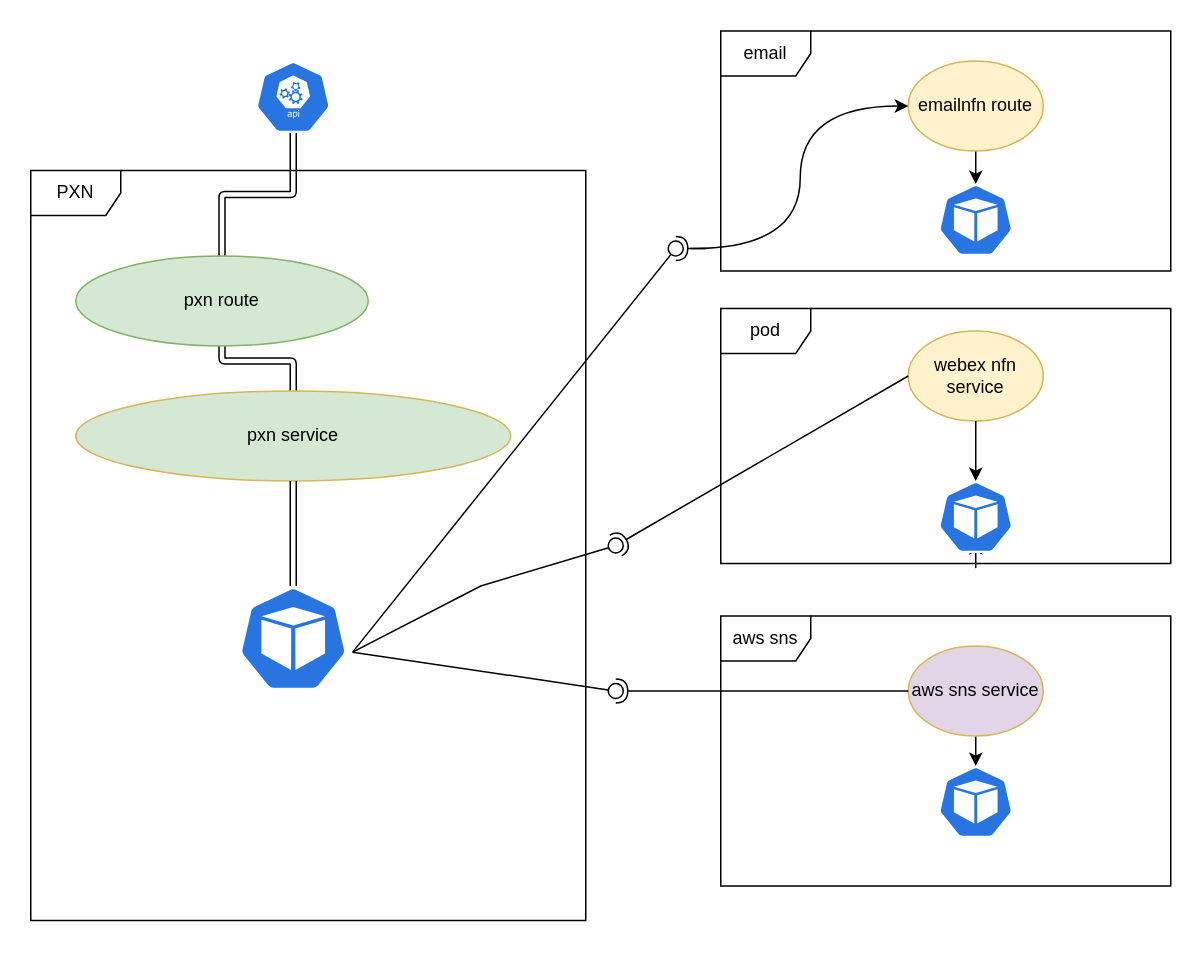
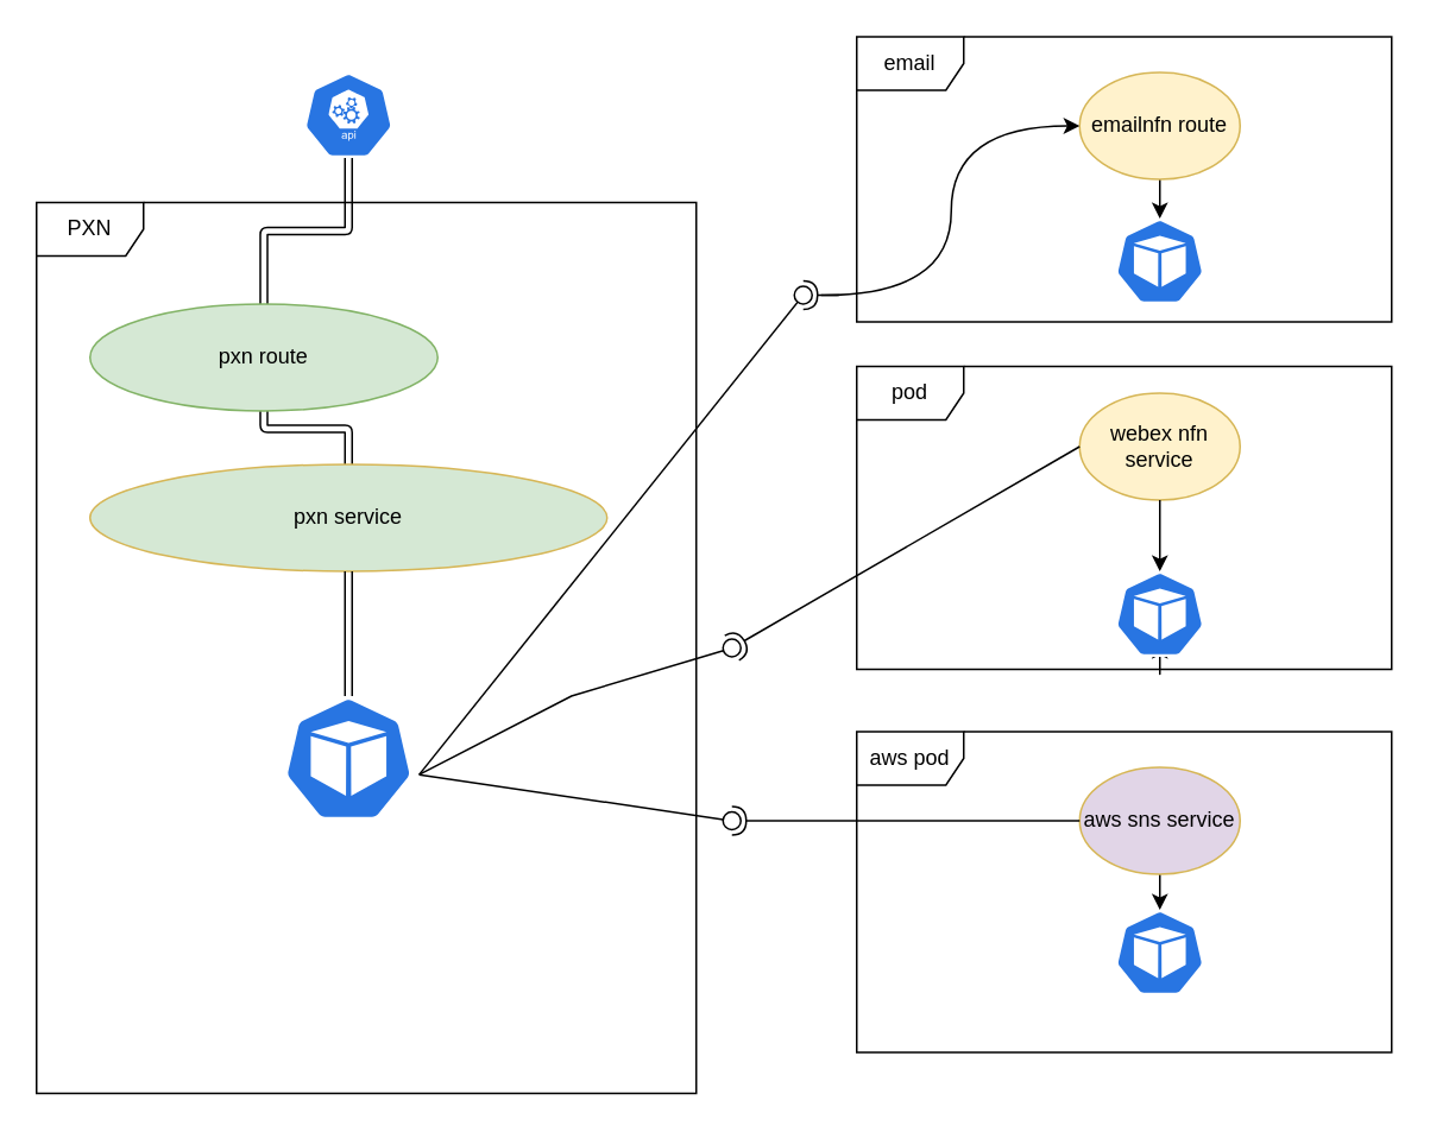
  <mxCell id="0" />
  <mxCell id="1" parent="0" />
  <mxCell id="2" value="PXN" style="shape=umlFrame;whiteSpace=wrap;html=1;" vertex="1" parent="1"><mxGeometry x="20" y="113" width="370" height="500" as="geometry" /></mxCell>
  <mxCell id="3" value="email" style="shape=umlFrame;whiteSpace=wrap;html=1;" vertex="1" parent="1"><mxGeometry x="480" y="20" width="300" height="160" as="geometry" /></mxCell>
- <mxCell id="4" value="aws sns" style="shape=umlFrame;whiteSpace=wrap;html=1;" vertex="1" parent="1"><mxGeometry x="480" y="410" width="300" height="180" as="geometry" /></mxCell>
+ <mxCell id="4" value="aws pod" style="shape=umlFrame;whiteSpace=wrap;html=1;" vertex="1" parent="1"><mxGeometry x="480" y="410" width="300" height="180" as="geometry" /></mxCell>
  <mxCell id="5" value="" style="edgeStyle=orthogonalEdgeStyle;curved=1;comic=0;orthogonalLoop=1;jettySize=auto;html=1;shape=link;" edge="1" parent="1" source="6" target="8"><mxGeometry relative="1" as="geometry" /></mxCell>
  <mxCell id="6" value="pxn service" style="ellipse;whiteSpace=wrap;html=1;fillColor=#d5e8d4;strokeColor=#d6b656;" vertex="1" parent="1"><mxGeometry x="50" y="260" width="290" height="60" as="geometry" /></mxCell>
  <mxCell id="7" style="edgeStyle=orthogonalEdgeStyle;curved=1;comic=0;orthogonalLoop=1;jettySize=auto;html=1;entryX=0.5;entryY=1;entryDx=0;entryDy=0;entryPerimeter=0;shape=link;" edge="1" parent="1" source="8" target="13"><mxGeometry relative="1" as="geometry" /></mxCell>
  <mxCell id="8" value="pxn route" style="ellipse;whiteSpace=wrap;html=1;fillColor=#d5e8d4;strokeColor=#82b366;" vertex="1" parent="1"><mxGeometry x="50" y="170" width="195" height="60" as="geometry" /></mxCell>
  <mxCell id="9" style="edgeStyle=orthogonalEdgeStyle;curved=1;comic=0;orthogonalLoop=1;jettySize=auto;html=1;entryX=0.5;entryY=0;entryDx=0;entryDy=0;entryPerimeter=0;" edge="1" parent="1" source="10" target="14"><mxGeometry relative="1" as="geometry" /></mxCell>
  <mxCell id="10" value="emailnfn route" style="ellipse;whiteSpace=wrap;html=1;fillColor=#fff2cc;strokeColor=#d6b656;" vertex="1" parent="1"><mxGeometry x="605" y="40" width="90" height="60" as="geometry" /></mxCell>
  <mxCell id="11" style="comic=0;orthogonalLoop=1;jettySize=auto;html=1;exitX=0.5;exitY=0;exitDx=0;exitDy=0;exitPerimeter=0;entryX=0.5;entryY=1;entryDx=0;entryDy=0;shape=link;" edge="1" parent="1" source="12" target="6"><mxGeometry relative="1" as="geometry" /></mxCell>
  <mxCell id="12" value="" style="html=1;dashed=0;whitespace=wrap;fillColor=#2875E2;strokeColor=#ffffff;points=[[0.005,0.63,0],[0.1,0.2,0],[0.9,0.2,0],[0.5,0,0],[0.995,0.63,0],[0.72,0.99,0],[0.5,1,0],[0.28,0.99,0]];shape=mxgraph.kubernetes.icon;prIcon=pod" vertex="1" parent="1"><mxGeometry x="155" y="390" width="80" height="70" as="geometry" /></mxCell>
  <mxCell id="13" value="" style="html=1;dashed=0;whitespace=wrap;fillColor=#2875E2;strokeColor=#ffffff;points=[[0.005,0.63,0],[0.1,0.2,0],[0.9,0.2,0],[0.5,0,0],[0.995,0.63,0],[0.72,0.99,0],[0.5,1,0],[0.28,0.99,0]];shape=mxgraph.kubernetes.icon;prIcon=api" vertex="1" parent="1"><mxGeometry x="170" y="40" width="50" height="48" as="geometry" /></mxCell>
  <mxCell id="14" value="" style="html=1;dashed=0;whitespace=wrap;fillColor=#2875E2;strokeColor=#ffffff;points=[[0.005,0.63,0],[0.1,0.2,0],[0.9,0.2,0],[0.5,0,0],[0.995,0.63,0],[0.72,0.99,0],[0.5,1,0],[0.28,0.99,0]];shape=mxgraph.kubernetes.icon;prIcon=pod" vertex="1" parent="1"><mxGeometry x="625" y="122" width="50" height="48" as="geometry" /></mxCell>
  <mxCell id="15" style="edgeStyle=orthogonalEdgeStyle;curved=1;comic=0;orthogonalLoop=1;jettySize=auto;html=1;" edge="1" parent="1" source="16" target="17"><mxGeometry relative="1" as="geometry" /></mxCell>
  <mxCell id="16" value="aws sns service" style="ellipse;whiteSpace=wrap;html=1;fillColor=#e1d5e7;strokeColor=#d6b656;" vertex="1" parent="1"><mxGeometry x="605" y="430" width="90" height="60" as="geometry" /></mxCell>
  <mxCell id="17" value="" style="html=1;dashed=0;whitespace=wrap;fillColor=#2875E2;strokeColor=#ffffff;points=[[0.005,0.63,0],[0.1,0.2,0],[0.9,0.2,0],[0.5,0,0],[0.995,0.63,0],[0.72,0.99,0],[0.5,1,0],[0.28,0.99,0]];shape=mxgraph.kubernetes.icon;prIcon=pod" vertex="1" parent="1"><mxGeometry x="625" y="510" width="50" height="48" as="geometry" /></mxCell>
  <mxCell id="18" value="" style="edgeStyle=orthogonalEdgeStyle;curved=1;comic=0;orthogonalLoop=1;jettySize=auto;html=1;" edge="1" parent="1" source="21"><mxGeometry relative="1" as="geometry"><mxPoint x="650" y="360" as="targetPoint" /></mxGeometry></mxCell>
  <mxCell id="19" value="webex nfn service" style="ellipse;whiteSpace=wrap;html=1;fillColor=#fff2cc;strokeColor=#d6b656;" vertex="1" parent="1"><mxGeometry x="605" y="220" width="90" height="60" as="geometry" /></mxCell>
  <mxCell id="20" value="pod" style="shape=umlFrame;whiteSpace=wrap;html=1;" vertex="1" parent="1"><mxGeometry x="480" y="205" width="300" height="170" as="geometry" /></mxCell>
  <mxCell id="21" value="" style="html=1;dashed=0;whitespace=wrap;fillColor=#2875E2;strokeColor=#ffffff;points=[[0.005,0.63,0],[0.1,0.2,0],[0.9,0.2,0],[0.5,0,0],[0.995,0.63,0],[0.72,0.99,0],[0.5,1,0],[0.28,0.99,0]];shape=mxgraph.kubernetes.icon;prIcon=pod" vertex="1" parent="1"><mxGeometry x="625" y="320" width="50" height="48" as="geometry" /></mxCell>
  <mxCell id="22" value="" style="edgeStyle=orthogonalEdgeStyle;curved=1;comic=0;orthogonalLoop=1;jettySize=auto;html=1;" edge="1" parent="1" source="19" target="21"><mxGeometry relative="1" as="geometry"><mxPoint x="650" y="280" as="sourcePoint" /><mxPoint x="650" y="360" as="targetPoint" /></mxGeometry></mxCell>
  <mxCell id="23" style="edgeStyle=orthogonalEdgeStyle;curved=1;comic=0;orthogonalLoop=1;jettySize=auto;html=1;entryX=0;entryY=0.5;entryDx=0;entryDy=0;" edge="1" parent="1" target="10"><mxGeometry relative="1" as="geometry"><mxPoint x="460" y="165" as="sourcePoint" /></mxGeometry></mxCell>
  <mxCell id="24" value="" style="rounded=0;orthogonalLoop=1;jettySize=auto;html=1;endArrow=none;endFill=0;exitX=0.995;exitY=0.63;exitDx=0;exitDy=0;exitPerimeter=0;" edge="1" target="26" parent="1" source="12"><mxGeometry relative="1" as="geometry"><mxPoint x="240" y="440" as="sourcePoint" /><Array as="points"><mxPoint x="320" y="390" /></Array></mxGeometry></mxCell>
  <mxCell id="25" value="" style="rounded=0;orthogonalLoop=1;jettySize=auto;html=1;endArrow=halfCircle;endFill=0;entryX=0.5;entryY=0.5;entryDx=0;entryDy=0;endSize=6;strokeWidth=1;exitX=0;exitY=0.5;exitDx=0;exitDy=0;" edge="1" target="26" parent="1" source="19"><mxGeometry relative="1" as="geometry"><mxPoint x="430" y="290" as="sourcePoint" /></mxGeometry></mxCell>
  <mxCell id="26" value="" style="ellipse;whiteSpace=wrap;html=1;fontFamily=Helvetica;fontSize=12;fontColor=#000000;align=center;strokeColor=#000000;fillColor=#ffffff;points=[];aspect=fixed;resizable=0;" vertex="1" parent="1"><mxGeometry x="405" y="358" width="10" height="10" as="geometry" /></mxCell>
  <mxCell id="27" value="" style="rounded=0;orthogonalLoop=1;jettySize=auto;html=1;endArrow=none;endFill=0;exitX=0.995;exitY=0.63;exitDx=0;exitDy=0;exitPerimeter=0;" edge="1" target="29" parent="1" source="12"><mxGeometry relative="1" as="geometry"><mxPoint x="390" y="485" as="sourcePoint" /></mxGeometry></mxCell>
  <mxCell id="28" value="" style="rounded=0;orthogonalLoop=1;jettySize=auto;html=1;endArrow=halfCircle;endFill=0;entryX=0.5;entryY=0.5;entryDx=0;entryDy=0;endSize=6;strokeWidth=1;exitX=0;exitY=0.5;exitDx=0;exitDy=0;" edge="1" target="29" parent="1" source="16"><mxGeometry relative="1" as="geometry"><mxPoint x="430" y="485" as="sourcePoint" /></mxGeometry></mxCell>
  <mxCell id="29" value="" style="ellipse;whiteSpace=wrap;html=1;fontFamily=Helvetica;fontSize=12;fontColor=#000000;align=center;strokeColor=#000000;fillColor=#ffffff;points=[];aspect=fixed;resizable=0;" vertex="1" parent="1"><mxGeometry x="405" y="455" width="10" height="10" as="geometry" /></mxCell>
  <mxCell id="30" value="" style="rounded=0;orthogonalLoop=1;jettySize=auto;html=1;endArrow=none;endFill=0;exitX=0.995;exitY=0.63;exitDx=0;exitDy=0;exitPerimeter=0;" edge="1" target="32" parent="1" source="12"><mxGeometry relative="1" as="geometry"><mxPoint x="430" y="165" as="sourcePoint" /></mxGeometry></mxCell>
  <mxCell id="31" value="" style="rounded=0;orthogonalLoop=1;jettySize=auto;html=1;endArrow=halfCircle;endFill=0;entryX=0.5;entryY=0.5;entryDx=0;entryDy=0;endSize=6;strokeWidth=1;" edge="1" target="32" parent="1"><mxGeometry relative="1" as="geometry"><mxPoint x="470" y="165" as="sourcePoint" /></mxGeometry></mxCell>
  <mxCell id="32" value="" style="ellipse;whiteSpace=wrap;html=1;fontFamily=Helvetica;fontSize=12;fontColor=#000000;align=center;strokeColor=#000000;fillColor=#ffffff;points=[];aspect=fixed;resizable=0;" vertex="1" parent="1"><mxGeometry x="445" y="160" width="10" height="10" as="geometry" /></mxCell>
